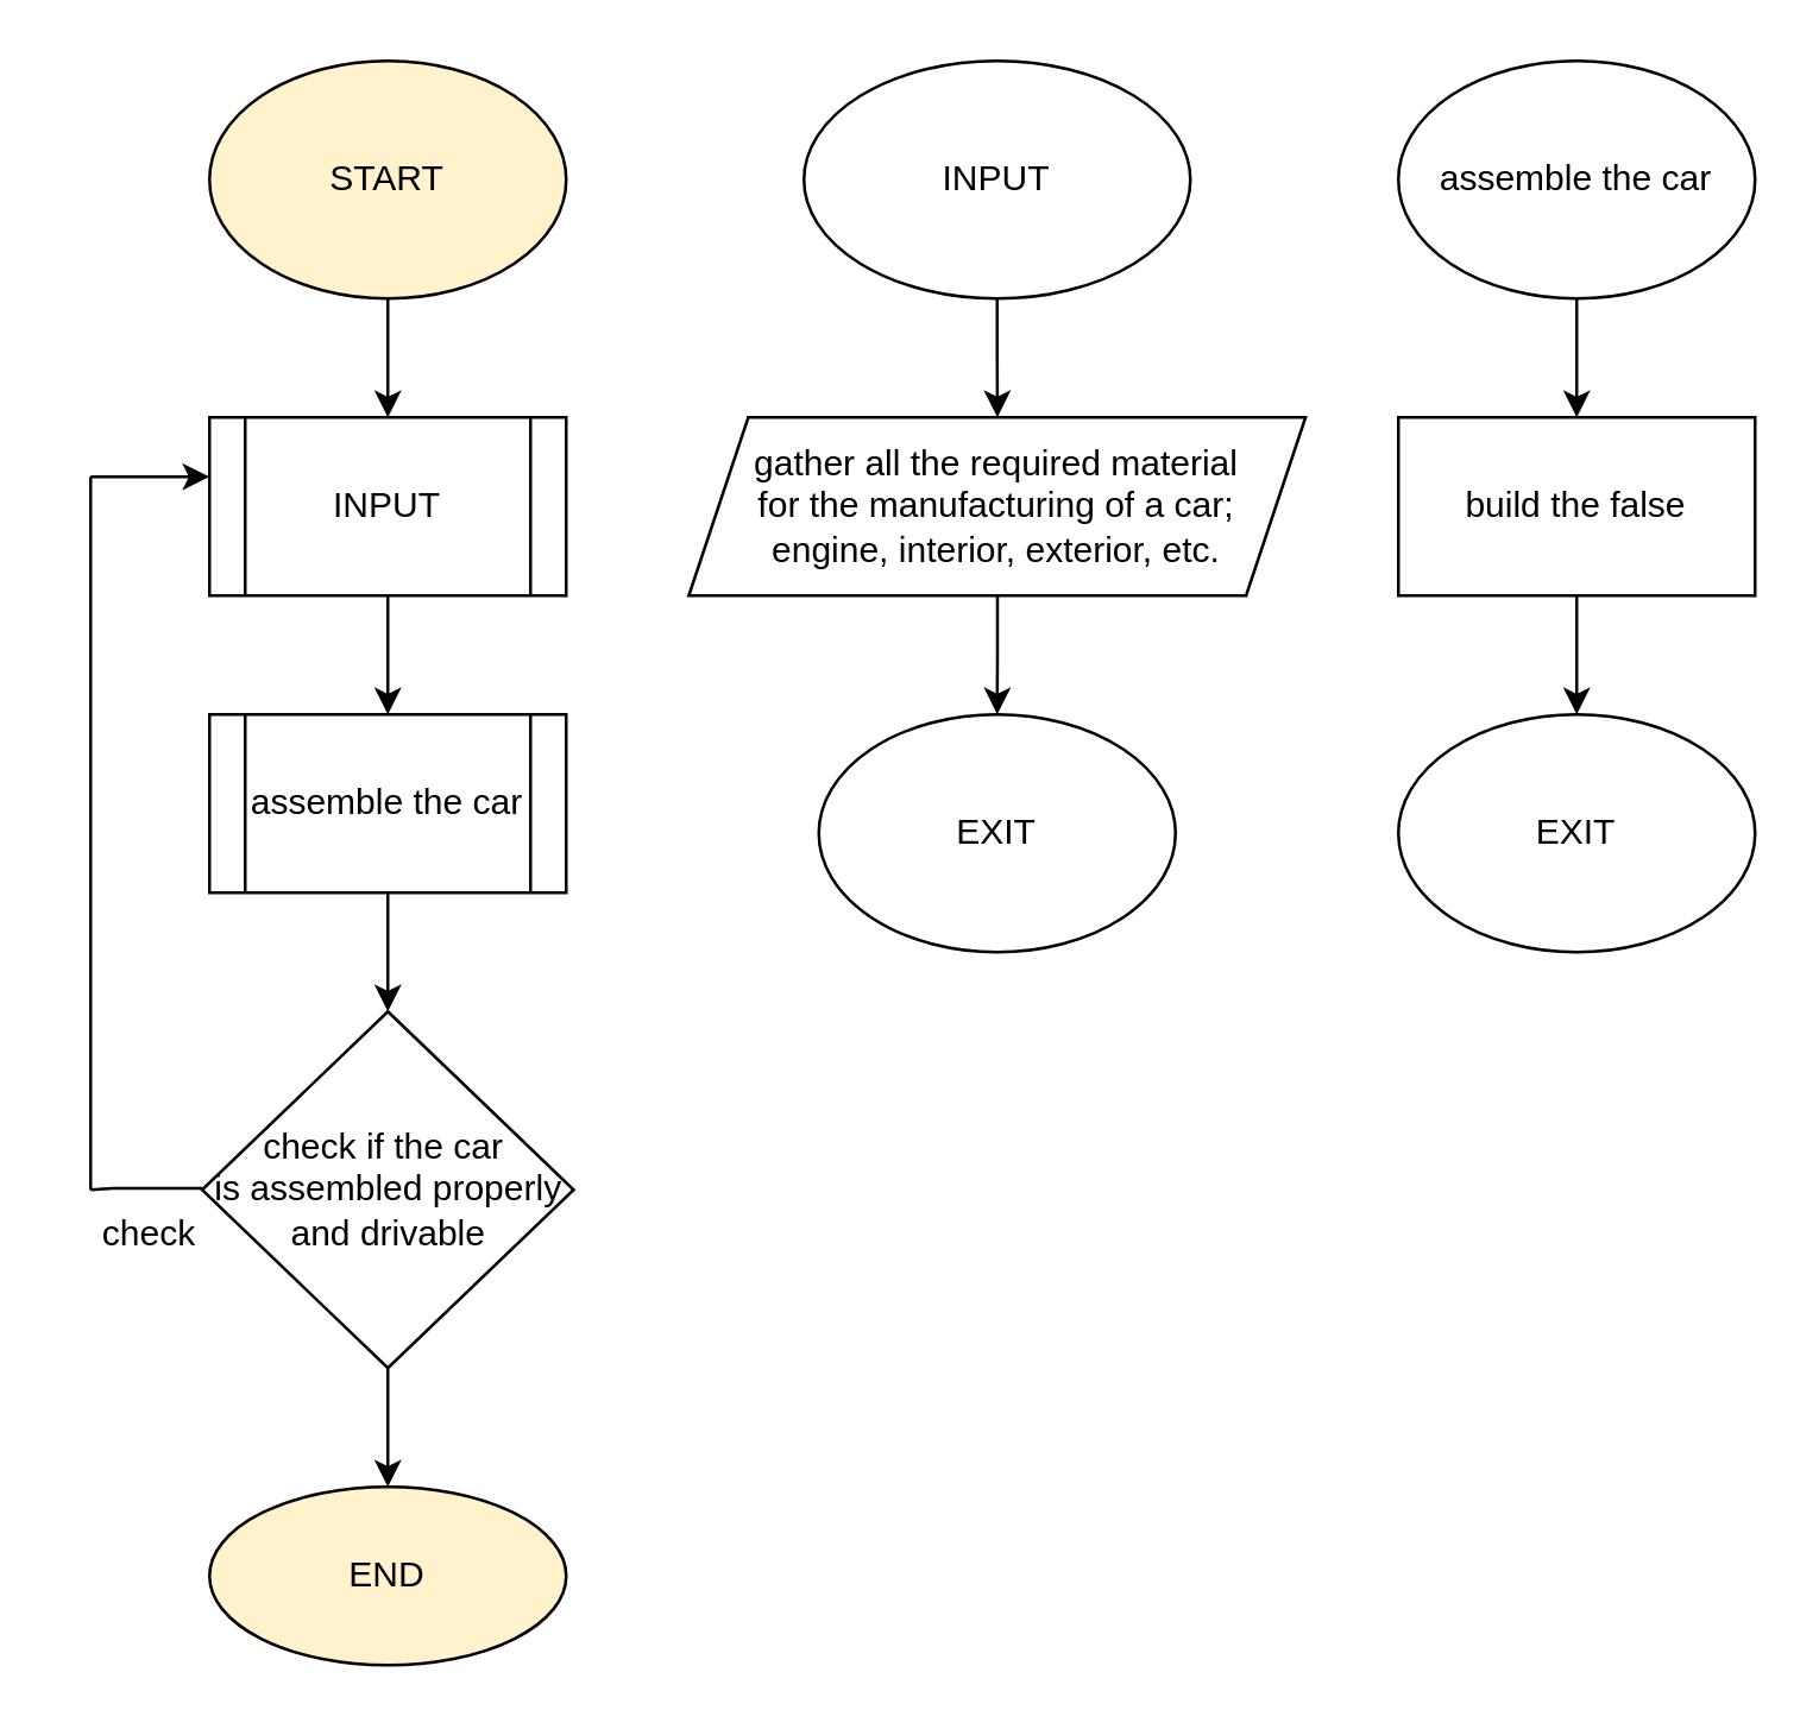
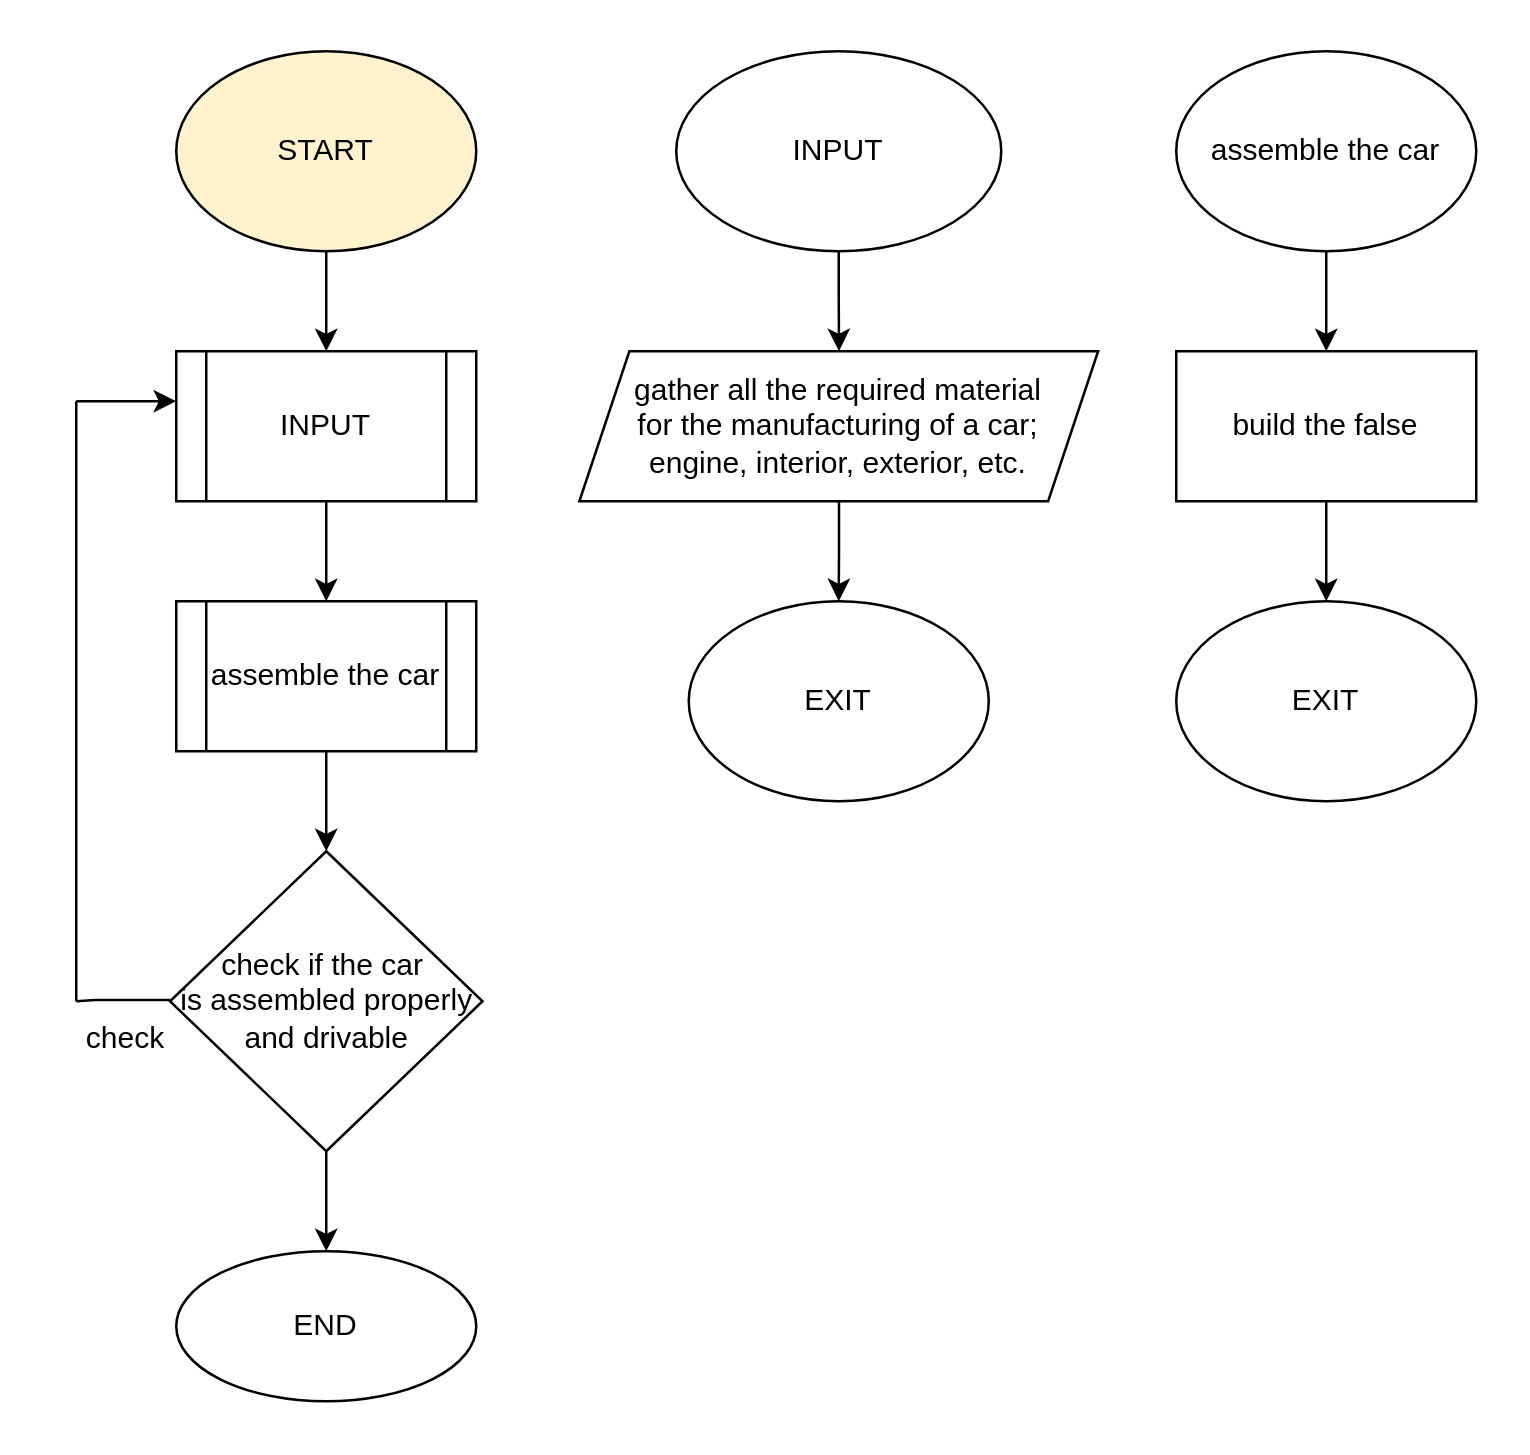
  <mxCell id="0" />
  <mxCell id="1" parent="0" />
  <mxCell id="2" value="" style="edgeStyle=orthogonalEdgeStyle;rounded=0;orthogonalLoop=1;jettySize=auto;html=1;" edge="1" parent="1" source="3" target="9"><mxGeometry relative="1" as="geometry" /></mxCell>
  <mxCell id="3" value="START" style="ellipse;whiteSpace=wrap;html=1;fillColor=#fff2cc;" vertex="1" parent="1"><mxGeometry x="70" y="20" width="120" height="80" as="geometry" /></mxCell>
  <mxCell id="4" value="" style="edgeStyle=orthogonalEdgeStyle;rounded=0;orthogonalLoop=1;jettySize=auto;html=1;" edge="1" parent="1" source="5" target="16"><mxGeometry relative="1" as="geometry" /></mxCell>
  <mxCell id="5" value="gather all the required material&lt;div&gt;&amp;nbsp;for the manufacturing of a car;&amp;nbsp;&lt;/div&gt;&lt;div&gt;engine, interior, exterior, etc.&lt;/div&gt;" style="shape=parallelogram;perimeter=parallelogramPerimeter;whiteSpace=wrap;html=1;fixedSize=1;" vertex="1" parent="1"><mxGeometry x="231.25" y="140" width="207.5" height="60" as="geometry" /></mxCell>
  <mxCell id="6" value="" style="edgeStyle=orthogonalEdgeStyle;rounded=0;orthogonalLoop=1;jettySize=auto;html=1;" edge="1" parent="1" source="7" target="20"><mxGeometry relative="1" as="geometry" /></mxCell>
  <mxCell id="7" value="assemble the car" style="shape=process;whiteSpace=wrap;html=1;backgroundOutline=1;" vertex="1" parent="1"><mxGeometry x="70" y="240" width="120" height="60" as="geometry" /></mxCell>
  <mxCell id="8" value="" style="edgeStyle=orthogonalEdgeStyle;rounded=0;orthogonalLoop=1;jettySize=auto;html=1;" edge="1" parent="1" source="9" target="7"><mxGeometry relative="1" as="geometry" /></mxCell>
  <mxCell id="9" value="INPUT" style="shape=process;whiteSpace=wrap;html=1;backgroundOutline=1;" vertex="1" parent="1"><mxGeometry x="70" y="140" width="120" height="60" as="geometry" /></mxCell>
- <mxCell id="10" value="END" style="ellipse;whiteSpace=wrap;html=1;fillColor=#fff2cc;" vertex="1" parent="1"><mxGeometry x="70" y="500" width="120" height="60" as="geometry" /></mxCell>
+ <mxCell id="10" value="END" style="ellipse;whiteSpace=wrap;html=1;" vertex="1" parent="1"><mxGeometry x="70" y="500" width="120" height="60" as="geometry" /></mxCell>
  <mxCell id="11" value="" style="edgeStyle=orthogonalEdgeStyle;rounded=0;orthogonalLoop=1;jettySize=auto;html=1;" edge="1" parent="1" source="12" target="5"><mxGeometry relative="1" as="geometry" /></mxCell>
  <mxCell id="12" value="INPUT" style="ellipse;whiteSpace=wrap;html=1;" vertex="1" parent="1"><mxGeometry x="270" y="20" width="130" height="80" as="geometry" /></mxCell>
  <mxCell id="13" value="" style="edgeStyle=orthogonalEdgeStyle;rounded=0;orthogonalLoop=1;jettySize=auto;html=1;" edge="1" parent="1" source="14" target="18"><mxGeometry relative="1" as="geometry" /></mxCell>
  <mxCell id="14" value="assemble the car" style="ellipse;whiteSpace=wrap;html=1;" vertex="1" parent="1"><mxGeometry x="470" y="20" width="120" height="80" as="geometry" /></mxCell>
  <mxCell id="15" value="EXIT" style="ellipse;whiteSpace=wrap;html=1;" vertex="1" parent="1"><mxGeometry x="470" y="240" width="120" height="80" as="geometry" /></mxCell>
  <mxCell id="16" value="EXIT" style="ellipse;whiteSpace=wrap;html=1;" vertex="1" parent="1"><mxGeometry x="275" y="240" width="120" height="80" as="geometry" /></mxCell>
  <mxCell id="17" value="" style="edgeStyle=orthogonalEdgeStyle;rounded=0;orthogonalLoop=1;jettySize=auto;html=1;" edge="1" parent="1" source="18" target="15"><mxGeometry relative="1" as="geometry" /></mxCell>
  <mxCell id="18" value="build the false" style="rounded=0;whiteSpace=wrap;html=1;" vertex="1" parent="1"><mxGeometry x="470" y="140" width="120" height="60" as="geometry" /></mxCell>
  <mxCell id="19" value="" style="edgeStyle=orthogonalEdgeStyle;rounded=0;orthogonalLoop=1;jettySize=auto;html=1;" edge="1" parent="1" source="20" target="10"><mxGeometry relative="1" as="geometry" /></mxCell>
  <mxCell id="20" value="check if the car&amp;nbsp;&lt;div&gt;&lt;span style=&quot;background-color: initial;&quot;&gt;is assembled properly and drivable&lt;/span&gt;&lt;/div&gt;" style="rhombus;whiteSpace=wrap;html=1;" vertex="1" parent="1"><mxGeometry x="67.5" y="340" width="125" height="120" as="geometry" /></mxCell>
  <mxCell id="21" value="check" style="text;strokeColor=none;align=center;fillColor=none;html=1;verticalAlign=middle;whiteSpace=wrap;rounded=0;" vertex="1" parent="1"><mxGeometry x="20" y="400" width="60" height="30" as="geometry" /></mxCell>
  <mxCell id="22" value="" style="endArrow=none;html=1;rounded=0;" edge="1" parent="1"><mxGeometry width="50" height="50" relative="1" as="geometry"><mxPoint x="30" y="400" as="sourcePoint" /><mxPoint x="67.5" y="399.5" as="targetPoint" /><Array as="points"><mxPoint x="37.5" y="399.5" /></Array></mxGeometry></mxCell>
  <mxCell id="23" value="" style="endArrow=none;html=1;rounded=0;" edge="1" parent="1"><mxGeometry width="50" height="50" relative="1" as="geometry"><mxPoint x="30" y="400" as="sourcePoint" /><mxPoint x="30" y="160" as="targetPoint" /></mxGeometry></mxCell>
  <mxCell id="24" value="" style="endArrow=classic;html=1;rounded=0;" edge="1" parent="1"><mxGeometry width="50" height="50" relative="1" as="geometry"><mxPoint x="30" y="160" as="sourcePoint" /><mxPoint x="70" y="160" as="targetPoint" /></mxGeometry></mxCell>
